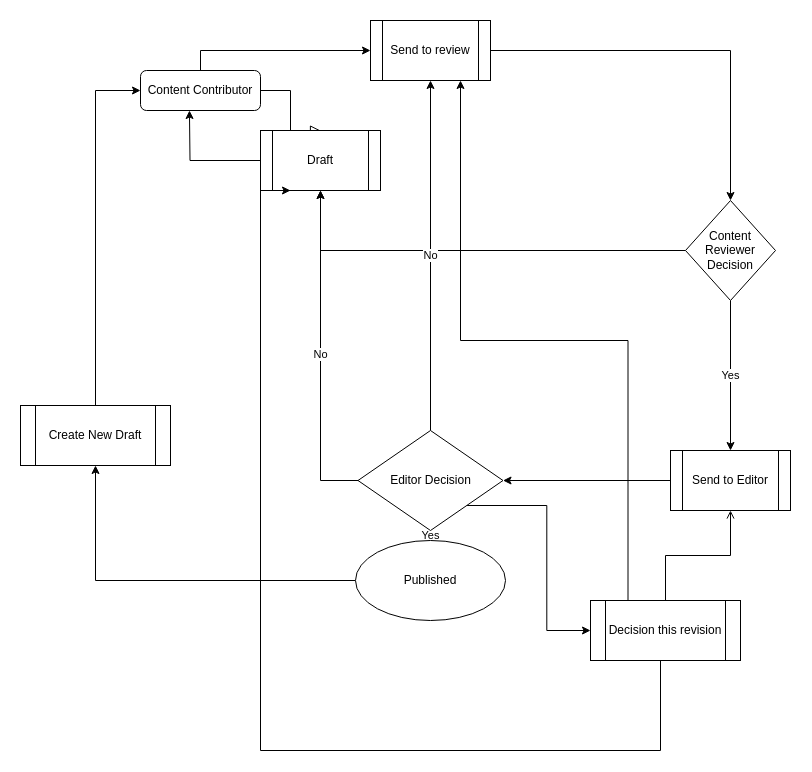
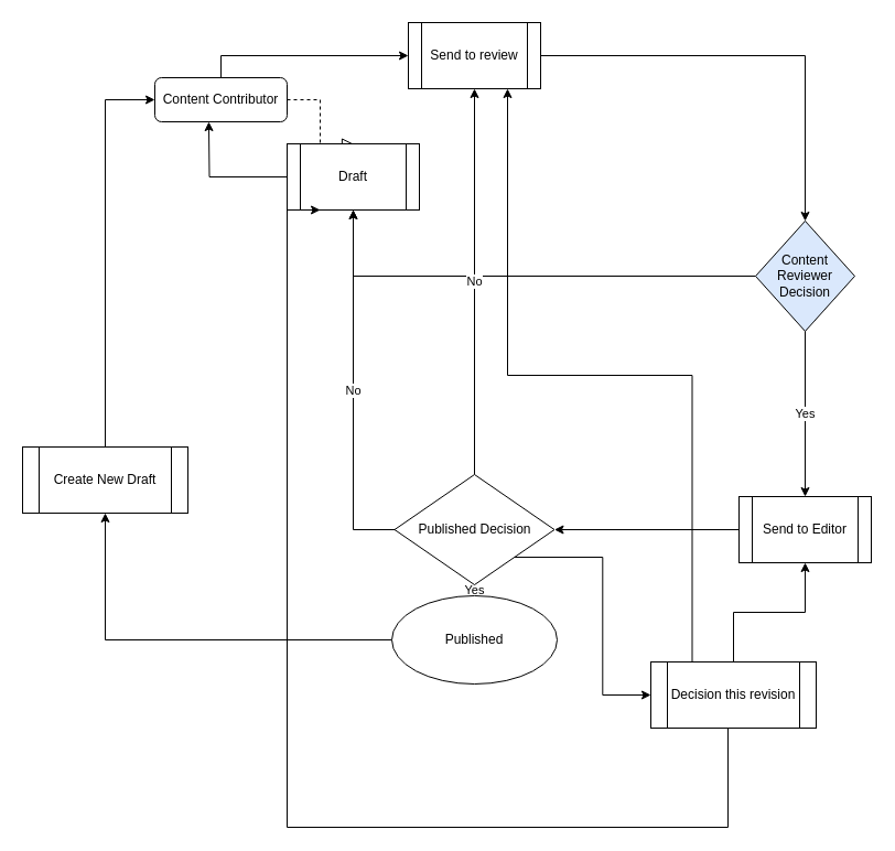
  <mxCell id="0" />
  <mxCell id="1" parent="0" />
- <mxCell id="2" value="" style="rounded=0;html=1;jettySize=auto;orthogonalLoop=1;fontSize=11;endArrow=block;endFill=0;endSize=8;strokeWidth=1;shadow=0;labelBackgroundColor=none;edgeStyle=orthogonalEdgeStyle;entryX=0.5;entryY=0;entryDx=0;entryDy=0;" parent="1" source="4" target="12" edge="1"><mxGeometry relative="1" as="geometry"><mxPoint x="260" y="240" as="targetPoint" /><Array as="points"><mxPoint x="290" y="90" /></Array></mxGeometry></mxCell>
+ <mxCell id="2" value="" style="rounded=0;html=1;jettySize=auto;orthogonalLoop=1;fontSize=11;endArrow=block;endFill=0;endSize=8;strokeWidth=1;shadow=0;labelBackgroundColor=none;edgeStyle=orthogonalEdgeStyle;entryX=0.5;entryY=0;entryDx=0;entryDy=0;dashed=1;" parent="1" source="4" target="12" edge="1"><mxGeometry relative="1" as="geometry"><mxPoint x="260" y="240" as="targetPoint" /><Array as="points"><mxPoint x="290" y="90" /></Array></mxGeometry></mxCell>
  <mxCell id="3" style="edgeStyle=orthogonalEdgeStyle;rounded=0;orthogonalLoop=1;jettySize=auto;html=1;exitX=0.5;exitY=0;exitDx=0;exitDy=0;entryX=0;entryY=0.5;entryDx=0;entryDy=0;" parent="1" source="4" target="9" edge="1"><mxGeometry relative="1" as="geometry"><Array as="points"><mxPoint x="200" y="50" /></Array></mxGeometry></mxCell>
  <mxCell id="4" value="Content Contributor" style="rounded=1;whiteSpace=wrap;html=1;fontSize=12;glass=0;strokeWidth=1;shadow=0;" parent="1" vertex="1"><mxGeometry x="140" y="70" width="120" height="40" as="geometry" /></mxCell>
  <mxCell id="5" style="edgeStyle=orthogonalEdgeStyle;rounded=0;orthogonalLoop=1;jettySize=auto;html=1;exitX=0;exitY=0.5;exitDx=0;exitDy=0;entryX=0.5;entryY=1;entryDx=0;entryDy=0;" parent="1" source="12" edge="1"><mxGeometry relative="1" as="geometry"><mxPoint x="215" y="277.02" as="sourcePoint" /><mxPoint x="188.96" y="110" as="targetPoint" /></mxGeometry></mxCell>
  <mxCell id="6" value="Yes" style="edgeStyle=orthogonalEdgeStyle;rounded=0;orthogonalLoop=1;jettySize=auto;html=1;exitX=0.5;exitY=1;exitDx=0;exitDy=0;" parent="1" source="14" target="11" edge="1"><mxGeometry relative="1" as="geometry"><mxPoint x="730" y="160" as="sourcePoint" /></mxGeometry></mxCell>
  <mxCell id="7" value="No" style="edgeStyle=orthogonalEdgeStyle;rounded=0;orthogonalLoop=1;jettySize=auto;html=1;exitX=0;exitY=0.5;exitDx=0;exitDy=0;entryX=0.5;entryY=1;entryDx=0;entryDy=0;" parent="1" source="18" target="12" edge="1"><mxGeometry relative="1" as="geometry"><mxPoint x="260" y="410" as="sourcePoint" /></mxGeometry></mxCell>
  <mxCell id="8" style="edgeStyle=orthogonalEdgeStyle;rounded=0;orthogonalLoop=1;jettySize=auto;html=1;exitX=1;exitY=0.5;exitDx=0;exitDy=0;entryX=0.5;entryY=0;entryDx=0;entryDy=0;" parent="1" source="9" target="14" edge="1"><mxGeometry relative="1" as="geometry" /></mxCell>
  <mxCell id="9" value="Send to review" style="shape=process;whiteSpace=wrap;html=1;backgroundOutline=1;" parent="1" vertex="1"><mxGeometry x="370" width="120" height="60" as="geometry" y="20" /></mxCell>
  <mxCell id="10" style="edgeStyle=orthogonalEdgeStyle;rounded=0;orthogonalLoop=1;jettySize=auto;html=1;entryX=1;entryY=0.5;entryDx=0;entryDy=0;" parent="1" source="11" target="18" edge="1"><mxGeometry relative="1" as="geometry"><mxPoint x="320" y="425" as="targetPoint" /></mxGeometry></mxCell>
  <mxCell id="11" value="Send to Editor" style="shape=process;whiteSpace=wrap;html=1;backgroundOutline=1;" parent="1" vertex="1"><mxGeometry x="670" y="450" width="120" height="60" as="geometry" /></mxCell>
  <mxCell id="12" value="Draft" style="shape=process;whiteSpace=wrap;html=1;backgroundOutline=1;" parent="1" vertex="1"><mxGeometry x="260" y="130" width="120" height="60" as="geometry" /></mxCell>
  <mxCell id="13" style="edgeStyle=orthogonalEdgeStyle;rounded=0;orthogonalLoop=1;jettySize=auto;html=1;exitX=0;exitY=0.5;exitDx=0;exitDy=0;" parent="1" source="14" target="12" edge="1"><mxGeometry relative="1" as="geometry" /></mxCell>
- <mxCell id="14" value="Content Reviewer Decision" style="rhombus;whiteSpace=wrap;html=1;" parent="1" vertex="1"><mxGeometry x="685" y="200" width="90" height="100" as="geometry" /></mxCell>
+ <mxCell id="14" value="Content Reviewer Decision" style="rhombus;whiteSpace=wrap;html=1;fillColor=#dae8fc;" parent="1" vertex="1"><mxGeometry x="685" y="200" width="90" height="100" as="geometry" /></mxCell>
  <mxCell id="15" value="No" style="edgeStyle=orthogonalEdgeStyle;rounded=0;orthogonalLoop=1;jettySize=auto;html=1;exitX=0.5;exitY=0;exitDx=0;exitDy=0;entryX=0.5;entryY=1;entryDx=0;entryDy=0;" parent="1" source="18" target="9" edge="1"><mxGeometry relative="1" as="geometry"><mxPoint x="420" y="200" as="targetPoint" /></mxGeometry></mxCell>
  <mxCell id="16" value="Yes" style="edgeStyle=orthogonalEdgeStyle;rounded=0;orthogonalLoop=1;jettySize=auto;html=1;" parent="1" source="18" target="20" edge="1"><mxGeometry relative="1" as="geometry" /></mxCell>
  <mxCell id="17" style="edgeStyle=orthogonalEdgeStyle;rounded=0;orthogonalLoop=1;jettySize=auto;html=1;exitX=1;exitY=1;exitDx=0;exitDy=0;entryX=0;entryY=0.5;entryDx=0;entryDy=0;" edge="1" parent="1" source="18" target="26"><mxGeometry relative="1" as="geometry" /></mxCell>
- <mxCell id="18" value="Editor Decision" style="rhombus;whiteSpace=wrap;html=1;" parent="1" vertex="1"><mxGeometry x="357.5" y="430" width="145" height="100" as="geometry" /></mxCell>
+ <mxCell id="18" value="Published Decision" style="rhombus;whiteSpace=wrap;html=1;" parent="1" vertex="1"><mxGeometry x="357.5" y="430" width="145" height="100" as="geometry" /></mxCell>
  <mxCell id="19" style="edgeStyle=orthogonalEdgeStyle;rounded=0;orthogonalLoop=1;jettySize=auto;html=1;exitX=0;exitY=0.5;exitDx=0;exitDy=0;entryX=0.5;entryY=1;entryDx=0;entryDy=0;" parent="1" source="20" target="22" edge="1"><mxGeometry relative="1" as="geometry" /></mxCell>
  <mxCell id="20" value="Published" style="ellipse;whiteSpace=wrap;html=1;" parent="1" vertex="1"><mxGeometry x="355" y="540" width="150" height="80" as="geometry" /></mxCell>
  <mxCell id="21" style="edgeStyle=orthogonalEdgeStyle;rounded=0;orthogonalLoop=1;jettySize=auto;html=1;exitX=0.5;exitY=0;exitDx=0;exitDy=0;entryX=0;entryY=0.5;entryDx=0;entryDy=0;" parent="1" source="22" target="4" edge="1"><mxGeometry relative="1" as="geometry" /></mxCell>
  <mxCell id="22" value="Create New Draft" style="shape=process;whiteSpace=wrap;html=1;backgroundOutline=1;" parent="1" vertex="1"><mxGeometry x="20" y="405" width="150" height="60" as="geometry" /></mxCell>
- <mxCell id="23" style="edgeStyle=orthogonalEdgeStyle;rounded=0;orthogonalLoop=1;jettySize=auto;html=1;exitX=0.5;exitY=0;exitDx=0;exitDy=0;entryX=0.5;entryY=1;entryDx=0;entryDy=0;endArrow=open;" edge="1" parent="1" source="26" target="11"><mxGeometry relative="1" as="geometry" /></mxCell>
+ <mxCell id="23" style="edgeStyle=orthogonalEdgeStyle;rounded=0;orthogonalLoop=1;jettySize=auto;html=1;exitX=0.5;exitY=0;exitDx=0;exitDy=0;entryX=0.5;entryY=1;entryDx=0;entryDy=0;" edge="1" parent="1" source="26" target="11"><mxGeometry relative="1" as="geometry" /></mxCell>
  <mxCell id="24" style="edgeStyle=orthogonalEdgeStyle;rounded=0;orthogonalLoop=1;jettySize=auto;html=1;exitX=0.25;exitY=0;exitDx=0;exitDy=0;entryX=0.75;entryY=1;entryDx=0;entryDy=0;" edge="1" parent="1" source="26" target="9"><mxGeometry relative="1" as="geometry"><mxPoint x="500" y="-100" as="targetPoint" /></mxGeometry></mxCell>
  <mxCell id="25" style="edgeStyle=orthogonalEdgeStyle;rounded=0;orthogonalLoop=1;jettySize=auto;html=1;exitX=0.5;exitY=1;exitDx=0;exitDy=0;entryX=0.25;entryY=1;entryDx=0;entryDy=0;" edge="1" parent="1" source="26" target="12"><mxGeometry relative="1" as="geometry"><Array as="points"><mxPoint x="660" y="660" /><mxPoint x="660" y="750" /><mxPoint x="260" y="750" /></Array></mxGeometry></mxCell>
  <mxCell id="26" value="Decision this revision" style="shape=process;whiteSpace=wrap;html=1;backgroundOutline=1;" vertex="1" parent="1"><mxGeometry x="590" y="600" width="150" height="60" as="geometry" /></mxCell>
